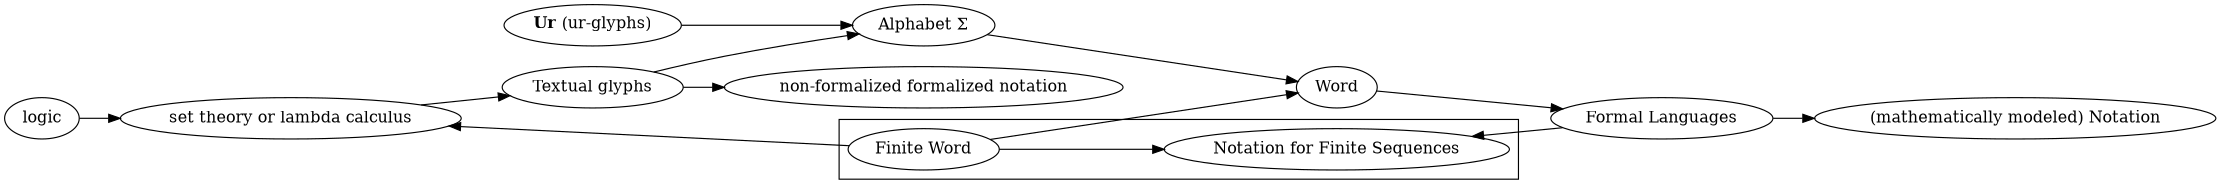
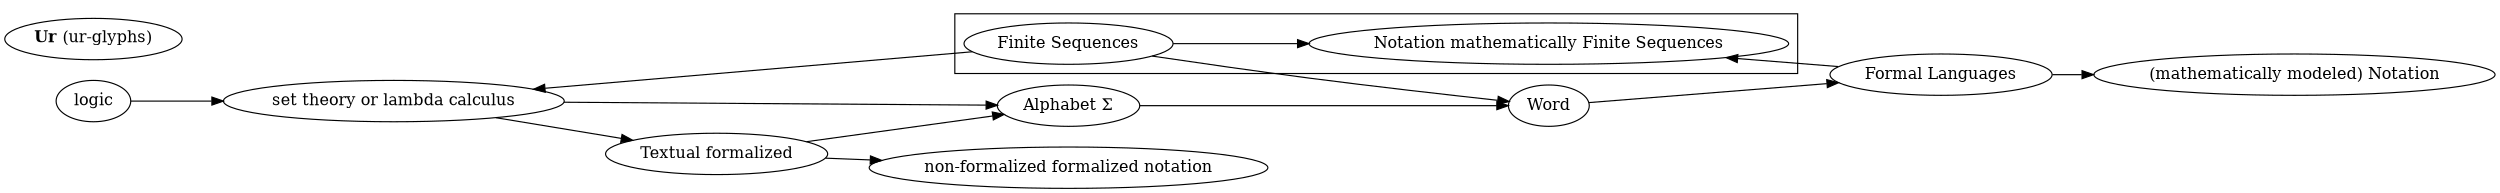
  strict digraph {
    rankdir=LR
-   n1 [label="Finite Word"]
-   n2 [label="Notation for Finite Sequences"]
+   n1 [label="Finite Sequences"]
+   n2 [label="Notation mathematically Finite Sequences"]
    n3 [label=Word]
    n4 [label="set theory or lambda calculus"]
    n5 [label=<<B>Ur</B>&nbsp;(ur-glyphs)>]
-   n6 [label="Textual glyphs"]
+   n6 [label="Textual formalized"]
    n7 [label="Alphabet &Sigma;"]
    n8 [label="non-formalized formalized notation"]
    n9 [label="Formal Languages"]
    n10 [label="(mathematically modeled) Notation"]
    n11 [label=logic]
    subgraph cluster_1 {
      n1
      n2
    }
    n1 -> n2
    n1 -> n3
    n1 -> n4
    n3 -> n9
    n4 -> n6
-   n5 -> n7
+   n4 -> n7
    n6 -> n7
    n6 -> n8
    n7 -> n3
    n9 -> n2
    n9 -> n10
    n11 -> n4
  }
